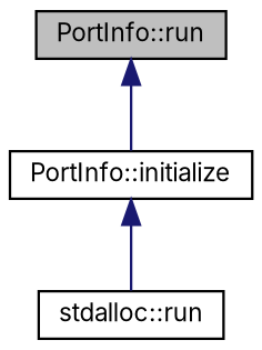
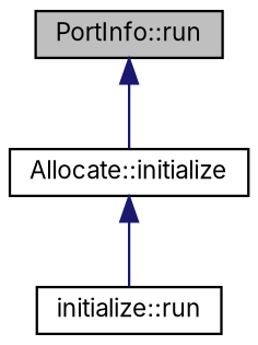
  digraph {
    fontname=Inter
    rankdir=TB
    node [color=black fontname=Inter fontsize=10 shape=record]
    edge [color=midnightblue dir=back fontname=Inter fontsize=10 labelfontname=Helvetica labelfontsize=10 style=solid]
    n1 [fillcolor=grey75 fontcolor=black height=0.2 label="PortInfo::run" style=filled width=0.4]
-   n2 [height=0.2 label="PortInfo::initialize" width=0.4]
-   n3 [height=0.2 label="stdalloc::run" width=0.4]
+   n2 [height=0.2 label="Allocate::initialize" width=0.4]
+   n3 [height=0.2 label="initialize::run" width=0.4]
    n1 -> n2
    n2 -> n3
  }
